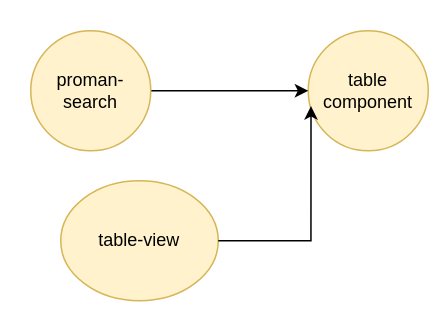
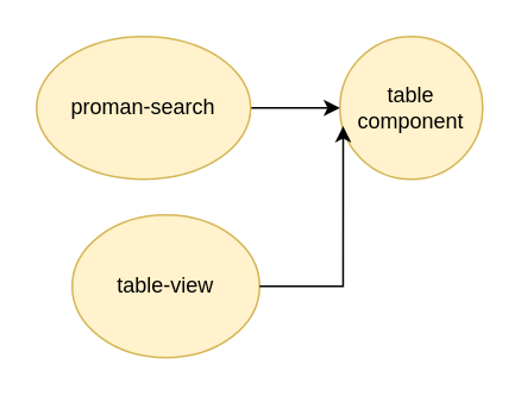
  <mxCell id="0" />
  <mxCell id="1" parent="0" />
- <mxCell id="2" value="table component" style="ellipse;whiteSpace=wrap;html=1;aspect=fixed;fillColor=#fff2cc;strokeColor=#d6b656;" vertex="1" parent="1"><mxGeometry x="205" y="20" width="80" height="80" as="geometry" /></mxCell>
+ <mxCell id="2" value="table component" style="ellipse;whiteSpace=wrap;html=1;aspect=fixed;fillColor=#fff2cc;strokeColor=#d6b656;" vertex="1" parent="1"><mxGeometry x="190" y="20" width="80" height="80" as="geometry" /></mxCell>
  <mxCell id="3" style="edgeStyle=orthogonalEdgeStyle;rounded=0;orthogonalLoop=1;jettySize=auto;html=1;entryX=0;entryY=0.5;entryDx=0;entryDy=0;" edge="1" parent="1" source="4" target="2"><mxGeometry relative="1" as="geometry" /></mxCell>
- <mxCell id="4" value="proman-search" style="ellipse;whiteSpace=wrap;html=1;aspect=fixed;fillColor=#fff2cc;strokeColor=#d6b656;" vertex="1" parent="1"><mxGeometry x="20" y="20" width="80" height="80" as="geometry" /></mxCell>
+ <mxCell id="4" value="proman-search" style="ellipse;whiteSpace=wrap;html=1;aspect=fixed;fillColor=#fff2cc;strokeColor=#d6b656;" vertex="1" parent="1"><mxGeometry x="20" y="20" width="120" height="80" as="geometry" /></mxCell>
  <mxCell id="5" value="table-view" style="ellipse;whiteSpace=wrap;html=1;aspect=fixed;fillColor=#fff2cc;strokeColor=#d6b656;" vertex="1" parent="1"><mxGeometry x="40" y="120" width="105" height="80" as="geometry" /></mxCell>
  <mxCell id="6" style="edgeStyle=orthogonalEdgeStyle;rounded=0;orthogonalLoop=1;jettySize=auto;html=1;entryX=0.023;entryY=0.628;entryDx=0;entryDy=0;entryPerimeter=0;" edge="1" parent="1" source="5" target="2"><mxGeometry relative="1" as="geometry" /></mxCell>
